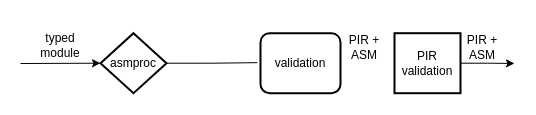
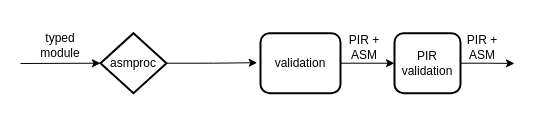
  <mxCell id="0" />
  <mxCell id="1" parent="0" />
- <mxCell id="2" style="edgeStyle=orthogonalEdgeStyle;rounded=0;orthogonalLoop=1;jettySize=auto;html=1;exitX=1;exitY=0.5;exitDx=0;exitDy=0;entryX=-0.041;entryY=0.491;entryDx=0;entryDy=0;entryPerimeter=0;endArrow=none;" edge="1" parent="1" source="3" target="6"><mxGeometry relative="1" as="geometry"><mxPoint x="321" y="63" as="targetPoint" /></mxGeometry></mxCell>
+ <mxCell id="2" style="edgeStyle=orthogonalEdgeStyle;rounded=0;orthogonalLoop=1;jettySize=auto;html=1;exitX=1;exitY=0.5;exitDx=0;exitDy=0;entryX=-0.041;entryY=0.491;entryDx=0;entryDy=0;entryPerimeter=0;" edge="1" parent="1" source="3" target="6"><mxGeometry relative="1" as="geometry"><mxPoint x="321" y="63" as="targetPoint" /></mxGeometry></mxCell>
  <mxCell id="3" value="asmproc" style="rhombus;whiteSpace=wrap;html=1;strokeWidth=2;fillColor=none;" vertex="1" parent="1"><mxGeometry x="100" y="32.71" width="66" height="60" as="geometry" /></mxCell>
  <mxCell id="4" style="edgeStyle=orthogonalEdgeStyle;rounded=0;orthogonalLoop=1;jettySize=auto;html=1;exitX=0.5;exitY=1;exitDx=0;exitDy=0;" edge="1" parent="1" source="3" target="3"><mxGeometry relative="1" as="geometry" /></mxCell>
+ <mxCell id="5" style="edgeStyle=orthogonalEdgeStyle;rounded=0;orthogonalLoop=1;jettySize=auto;html=1;exitX=1;exitY=0.5;exitDx=0;exitDy=0;entryX=0;entryY=0.5;entryDx=0;entryDy=0;" edge="1" parent="1" source="6" target="9"><mxGeometry relative="1" as="geometry"><mxPoint x="380" y="63" as="targetPoint" /></mxGeometry></mxCell>
  <mxCell id="6" value="validation" style="rounded=1;whiteSpace=wrap;html=1;strokeWidth=2;fillColor=none;" vertex="1" parent="1"><mxGeometry x="260" y="32.71" width="80" height="60" as="geometry" /></mxCell>
  <mxCell id="7" style="edgeStyle=orthogonalEdgeStyle;rounded=0;orthogonalLoop=1;jettySize=auto;html=1;exitX=0.5;exitY=1;exitDx=0;exitDy=0;" edge="1" parent="1" source="6" target="6"><mxGeometry relative="1" as="geometry" /></mxCell>
  <mxCell id="8" style="edgeStyle=orthogonalEdgeStyle;rounded=0;orthogonalLoop=1;jettySize=auto;html=1;exitX=1;exitY=0.5;exitDx=0;exitDy=0;" edge="1" parent="1" source="9"><mxGeometry relative="1" as="geometry"><mxPoint x="514" y="62.93" as="targetPoint" /></mxGeometry></mxCell>
- <mxCell id="9" value="PIR&lt;div&gt;validation&lt;/div&gt;" style="whiteSpace=wrap;html=1;strokeWidth=2;fillColor=none;rounded=0;" vertex="1" parent="1"><mxGeometry x="394" y="32.71" width="66" height="60" as="geometry" /></mxCell>
+ <mxCell id="9" value="PIR&lt;div&gt;validation&lt;/div&gt;" style="rounded=1;whiteSpace=wrap;html=1;strokeWidth=2;fillColor=none;" vertex="1" parent="1"><mxGeometry x="394" y="32.71" width="66" height="60" as="geometry" /></mxCell>
  <mxCell id="10" value="" style="endArrow=classic;html=1;rounded=0;entryX=0;entryY=0.5;entryDx=0;entryDy=0;" edge="1" parent="1" target="3"><mxGeometry width="50" height="50" relative="1" as="geometry"><mxPoint x="20" y="63" as="sourcePoint" /><mxPoint x="320" y="198.93" as="targetPoint" /></mxGeometry></mxCell>
  <mxCell id="11" value="typed module" style="text;html=1;align=center;verticalAlign=middle;whiteSpace=wrap;rounded=0;" vertex="1" parent="1"><mxGeometry x="30" y="20" width="60" height="50" as="geometry" /></mxCell>
  <mxCell id="12" value="PIR +&lt;br&gt;ASM" style="text;html=1;align=center;verticalAlign=middle;whiteSpace=wrap;rounded=0;" vertex="1" parent="1"><mxGeometry x="346" y="32" width="36" height="30" as="geometry" /></mxCell>
  <mxCell id="13" value="PIR +&lt;br&gt;ASM" style="text;html=1;align=center;verticalAlign=middle;whiteSpace=wrap;rounded=0;" vertex="1" parent="1"><mxGeometry x="464" y="31.71" width="36" height="30" as="geometry" /></mxCell>
